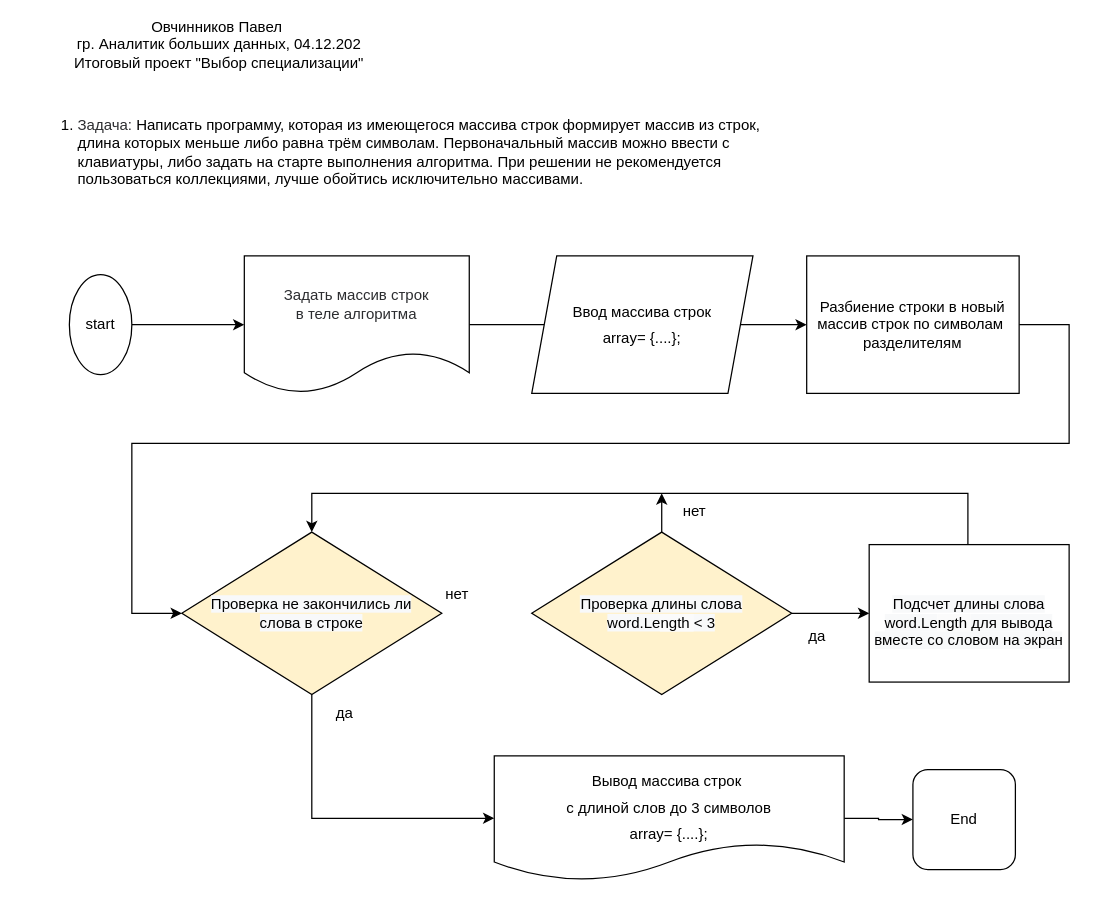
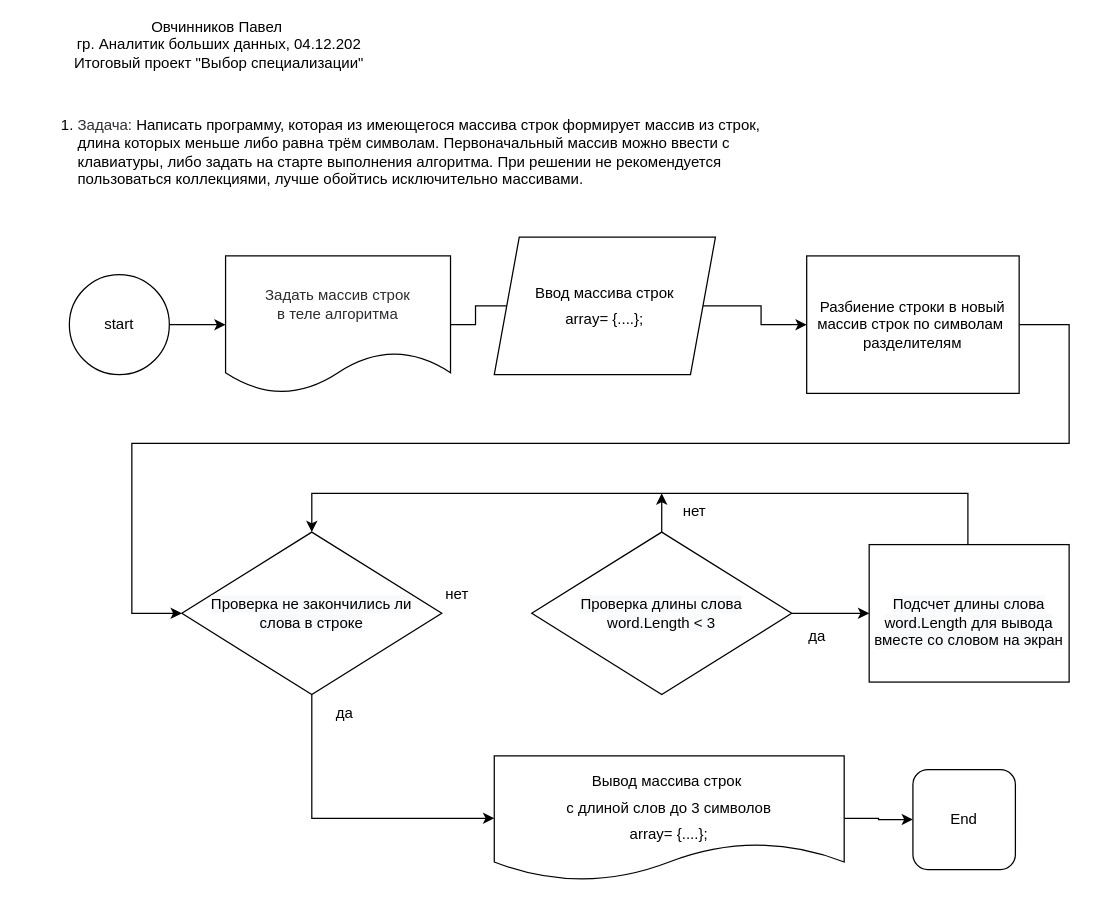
  <mxCell id="0" />
  <mxCell id="1" parent="0" />
  <mxCell id="2" value="&lt;ol style=&quot;box-sizing: border-box; margin-top: 0px; margin-bottom: 10px; orphans: 2; text-align: start; text-indent: 0px; widows: 2; background-color: rgb(255, 255, 255); text-decoration-thickness: initial; text-decoration-style: initial; text-decoration-color: initial;&quot;&gt;&lt;li style=&quot;box-sizing: border-box;&quot;&gt;&lt;span style=&quot;color: rgb(44, 45, 48);&quot;&gt;Задача:&amp;nbsp;&lt;/span&gt;Написать программу, которая из имеющегося массива строк формирует массив из строк, длина которых меньше либо равна трём символам. Первоначальный массив можно ввести с клавиатуры, либо задать на старте выполнения алгоритма. При решении не рекомендуется пользоваться коллекциями, лучше обойтись исключительно массивами.&lt;/li&gt;&lt;/ol&gt;" style="text;whiteSpace=wrap;html=1;fontSize=12;fontFamily=Helvetica;" parent="1" vertex="1"><mxGeometry x="20" y="86" width="605" height="75" as="geometry" /></mxCell>
  <mxCell id="3" value="" style="edgeStyle=orthogonalEdgeStyle;rounded=0;orthogonalLoop=1;jettySize=auto;html=1;fontFamily=Helvetica;fontSize=12;" parent="1" source="4" target="6" edge="1"><mxGeometry relative="1" as="geometry" /></mxCell>
- <mxCell id="4" value="start" style="ellipse;whiteSpace=wrap;html=1;" parent="1" vertex="1"><mxGeometry x="55" y="219" width="50" height="80" as="geometry" /></mxCell>
+ <mxCell id="4" value="start" style="ellipse;whiteSpace=wrap;html=1;" parent="1" vertex="1"><mxGeometry x="55" y="219" width="80" height="80" as="geometry" /></mxCell>
  <mxCell id="5" value="" style="edgeStyle=orthogonalEdgeStyle;rounded=0;orthogonalLoop=1;jettySize=auto;html=1;fontFamily=Helvetica;fontSize=12;endArrow=none;" parent="1" source="6" target="8" edge="1"><mxGeometry relative="1" as="geometry" /></mxCell>
- <mxCell id="6" value="&lt;span style=&quot;color: rgb(44, 45, 48); text-align: left; background-color: rgb(255, 255, 255);&quot;&gt;&lt;font style=&quot;font-size: 12px;&quot;&gt;Задать массив строк&lt;br&gt;в теле алгоритма&lt;/font&gt;&lt;br&gt;&lt;/span&gt;" style="shape=document;whiteSpace=wrap;html=1;boundedLbl=1;" parent="1" vertex="1"><mxGeometry x="195" y="204" width="180" height="110" as="geometry" /></mxCell>
+ <mxCell id="6" value="&lt;span style=&quot;color: rgb(44, 45, 48); text-align: left; background-color: rgb(255, 255, 255);&quot;&gt;&lt;font style=&quot;font-size: 12px;&quot;&gt;Задать массив строк&lt;br&gt;в теле алгоритма&lt;/font&gt;&lt;br&gt;&lt;/span&gt;" style="shape=document;whiteSpace=wrap;html=1;boundedLbl=1;" parent="1" vertex="1"><mxGeometry x="180" y="204" width="180" height="110" as="geometry" /></mxCell>
  <mxCell id="7" value="" style="edgeStyle=orthogonalEdgeStyle;rounded=0;orthogonalLoop=1;jettySize=auto;html=1;fontFamily=Helvetica;fontSize=12;entryX=0;entryY=0.5;entryDx=0;entryDy=0;" parent="1" source="8" target="21" edge="1"><mxGeometry relative="1" as="geometry"><mxPoint x="637" y="259" as="targetPoint" /></mxGeometry></mxCell>
- <mxCell id="8" value="&lt;font style=&quot;font-size: 12px;&quot;&gt;&lt;code style=&quot;line-height: 21px; text-align: left; font-family: var(--code-font-family)  !important; border-radius: 0px !important; background: none !important; border: 0px !important; inset: auto !important; float: none !important; height: auto !important; margin: 0px !important; outline: 0px !important; overflow: visible !important; padding: 0px !important; position: static !important; vertical-align: baseline !important; width: auto !important; box-sizing: content-box !important; min-height: auto !important;&quot; class=&quot;java plain&quot;&gt;Ввод массива строк&lt;br&gt;array= {....&lt;/code&gt;&lt;code style=&quot;line-height: 21px; text-align: left; font-family: var(--code-font-family)  !important; border-radius: 0px !important; background: none !important; border: 0px !important; inset: auto !important; float: none !important; height: auto !important; margin: 0px !important; outline: 0px !important; overflow: visible !important; padding: 0px !important; position: static !important; vertical-align: baseline !important; width: auto !important; box-sizing: content-box !important; min-height: auto !important;&quot; class=&quot;java plain&quot;&gt;};&lt;/code&gt;&lt;/font&gt;" style="shape=parallelogram;perimeter=parallelogramPerimeter;whiteSpace=wrap;html=1;fixedSize=1;" parent="1" vertex="1"><mxGeometry x="425" y="204" width="177" height="110" as="geometry" /></mxCell>
+ <mxCell id="8" value="&lt;font style=&quot;font-size: 12px;&quot;&gt;&lt;code style=&quot;line-height: 21px; text-align: left; font-family: var(--code-font-family)  !important; border-radius: 0px !important; background: none !important; border: 0px !important; inset: auto !important; float: none !important; height: auto !important; margin: 0px !important; outline: 0px !important; overflow: visible !important; padding: 0px !important; position: static !important; vertical-align: baseline !important; width: auto !important; box-sizing: content-box !important; min-height: auto !important;&quot; class=&quot;java plain&quot;&gt;Ввод массива строк&lt;br&gt;array= {....&lt;/code&gt;&lt;code style=&quot;line-height: 21px; text-align: left; font-family: var(--code-font-family)  !important; border-radius: 0px !important; background: none !important; border: 0px !important; inset: auto !important; float: none !important; height: auto !important; margin: 0px !important; outline: 0px !important; overflow: visible !important; padding: 0px !important; position: static !important; vertical-align: baseline !important; width: auto !important; box-sizing: content-box !important; min-height: auto !important;&quot; class=&quot;java plain&quot;&gt;};&lt;/code&gt;&lt;/font&gt;" style="shape=parallelogram;perimeter=parallelogramPerimeter;whiteSpace=wrap;html=1;fixedSize=1;" parent="1" vertex="1"><mxGeometry x="395" y="189" width="177" height="110" as="geometry" /></mxCell>
  <mxCell id="9" value="" style="edgeStyle=orthogonalEdgeStyle;rounded=0;orthogonalLoop=1;jettySize=auto;html=1;fontFamily=Helvetica;fontSize=12;exitX=1;exitY=0.5;exitDx=0;exitDy=0;entryX=0;entryY=0.5;entryDx=0;entryDy=0;" parent="1" source="21" target="17" edge="1"><mxGeometry relative="1" as="geometry"><Array as="points"><mxPoint x="855" y="259" /><mxPoint x="855" y="354" /><mxPoint x="105" y="354" /><mxPoint x="105" y="490" /></Array><mxPoint x="105" y="427" as="targetPoint" /><mxPoint x="822" y="259" as="sourcePoint" /></mxGeometry></mxCell>
  <mxCell id="10" value="" style="edgeStyle=orthogonalEdgeStyle;rounded=0;orthogonalLoop=1;jettySize=auto;html=1;fontFamily=Helvetica;fontSize=12;" parent="1" source="11" target="12" edge="1"><mxGeometry relative="1" as="geometry" /></mxCell>
  <mxCell id="11" value="&lt;font style=&quot;font-size: 12px;&quot;&gt;&lt;br&gt;&lt;code style=&quot;color: rgb(0, 0, 0); font-style: normal; font-variant-ligatures: normal; font-variant-caps: normal; font-weight: 400; letter-spacing: normal; orphans: 2; text-indent: 0px; text-transform: none; widows: 2; word-spacing: 0px; -webkit-text-stroke-width: 0px; text-decoration-thickness: initial; text-decoration-style: initial; text-decoration-color: initial; line-height: 21px; text-align: left; border: 0px !important; background: none !important; font-family: var(--code-font-family)  !important; border-radius: 0px !important; inset: auto !important; float: none !important; height: auto !important; margin: 0px !important; outline: 0px !important; overflow: visible !important; padding: 0px !important; position: static !important; vertical-align: baseline !important; width: auto !important; box-sizing: content-box !important; min-height: auto !important;&quot; class=&quot;java plain&quot;&gt;Вывод массива строк&amp;nbsp;&lt;br&gt;с длиной слов до 3 символов&lt;br style=&quot;border-color: var(--border-color);&quot;&gt;array= {....&lt;/code&gt;&lt;code style=&quot;color: rgb(0, 0, 0); font-style: normal; font-variant-ligatures: normal; font-variant-caps: normal; font-weight: 400; letter-spacing: normal; orphans: 2; text-indent: 0px; text-transform: none; widows: 2; word-spacing: 0px; -webkit-text-stroke-width: 0px; text-decoration-thickness: initial; text-decoration-style: initial; text-decoration-color: initial; line-height: 21px; text-align: left; border: 0px !important; background: none !important; font-family: var(--code-font-family)  !important; border-radius: 0px !important; inset: auto !important; float: none !important; height: auto !important; margin: 0px !important; outline: 0px !important; overflow: visible !important; padding: 0px !important; position: static !important; vertical-align: baseline !important; width: auto !important; box-sizing: content-box !important; min-height: auto !important;&quot; class=&quot;java plain&quot;&gt;};&lt;/code&gt;&lt;/font&gt;" style="shape=document;whiteSpace=wrap;html=1;boundedLbl=1;" parent="1" vertex="1"><mxGeometry x="395" y="604" width="280" height="100" as="geometry" /></mxCell>
  <mxCell id="12" value="End" style="whiteSpace=wrap;html=1;rounded=1;" parent="1" vertex="1"><mxGeometry x="730" y="615" width="82" height="80" as="geometry" /></mxCell>
  <mxCell id="13" value="" style="edgeStyle=orthogonalEdgeStyle;rounded=0;orthogonalLoop=1;jettySize=auto;html=1;fontFamily=Helvetica;fontSize=12;entryX=0;entryY=0.5;entryDx=0;entryDy=0;exitX=1;exitY=0.5;exitDx=0;exitDy=0;" parent="1" source="23" target="15" edge="1"><mxGeometry relative="1" as="geometry"><mxPoint x="645" y="490" as="sourcePoint" /></mxGeometry></mxCell>
  <mxCell id="14" value="" style="edgeStyle=orthogonalEdgeStyle;rounded=0;orthogonalLoop=1;jettySize=auto;html=1;fontFamily=Helvetica;fontSize=12;entryX=0.5;entryY=0;entryDx=0;entryDy=0;exitX=0.5;exitY=0;exitDx=0;exitDy=0;" parent="1" source="15" target="17" edge="1"><mxGeometry relative="1" as="geometry"><mxPoint x="1037" y="579" as="targetPoint" /><Array as="points"><mxPoint x="774" y="394" /><mxPoint x="249" y="394" /></Array></mxGeometry></mxCell>
  <mxCell id="15" value="&lt;br&gt;&lt;span style=&quot;color: rgb(0, 0, 0); font-family: Helvetica; font-size: 12px; font-style: normal; font-variant-ligatures: normal; font-variant-caps: normal; font-weight: 400; letter-spacing: normal; orphans: 2; text-align: center; text-indent: 0px; text-transform: none; widows: 2; word-spacing: 0px; -webkit-text-stroke-width: 0px; background-color: rgb(248, 249, 250); text-decoration-thickness: initial; text-decoration-style: initial; text-decoration-color: initial; float: none; display: inline !important;&quot;&gt;Подсчет длины слова&lt;/span&gt;&lt;br style=&quot;border-color: var(--border-color); color: rgb(0, 0, 0); font-family: Helvetica; font-size: 12px; font-style: normal; font-variant-ligatures: normal; font-variant-caps: normal; font-weight: 400; letter-spacing: normal; orphans: 2; text-align: center; text-indent: 0px; text-transform: none; widows: 2; word-spacing: 0px; -webkit-text-stroke-width: 0px; text-decoration-thickness: initial; text-decoration-style: initial; text-decoration-color: initial;&quot;&gt;&lt;span style=&quot;color: rgb(0, 0, 0); font-family: Helvetica; font-size: 12px; font-style: normal; font-variant-ligatures: normal; font-variant-caps: normal; font-weight: 400; letter-spacing: normal; orphans: 2; text-align: center; text-indent: 0px; text-transform: none; widows: 2; word-spacing: 0px; -webkit-text-stroke-width: 0px; background-color: rgb(248, 249, 250); text-decoration-thickness: initial; text-decoration-style: initial; text-decoration-color: initial; float: none; display: inline !important;&quot;&gt;word.Le&lt;/span&gt;&lt;span style=&quot;border-color: var(--border-color); color: rgb(0, 0, 0); font-family: Helvetica; font-size: 12px; font-style: normal; font-variant-ligatures: normal; font-variant-caps: normal; font-weight: 400; letter-spacing: normal; orphans: 2; text-align: center; text-indent: 0px; text-transform: none; widows: 2; word-spacing: 0px; -webkit-text-stroke-width: 0px; text-decoration-thickness: initial; text-decoration-style: initial; text-decoration-color: initial; background-color: rgb(251, 251, 251);&quot;&gt;ngth &lt;/span&gt;&lt;span style=&quot;border-color: var(--border-color); color: rgb(0, 0, 0); font-family: Helvetica; font-size: 12px; font-style: normal; font-variant-ligatures: normal; font-variant-caps: normal; font-weight: 400; letter-spacing: normal; orphans: 2; text-align: center; text-indent: 0px; text-transform: none; widows: 2; word-spacing: 0px; -webkit-text-stroke-width: 0px; text-decoration-thickness: initial; text-decoration-style: initial; text-decoration-color: initial; background-color: rgb(248, 249, 250);&quot;&gt;для вывода вместе со словом на экран&lt;/span&gt;" style="whiteSpace=wrap;html=1;" parent="1" vertex="1"><mxGeometry x="695" y="435" width="160" height="110" as="geometry" /></mxCell>
  <mxCell id="16" value="" style="edgeStyle=orthogonalEdgeStyle;rounded=0;orthogonalLoop=1;jettySize=auto;html=1;fontFamily=Helvetica;fontSize=12;entryX=0;entryY=0.5;entryDx=0;entryDy=0;exitX=0.5;exitY=1;exitDx=0;exitDy=0;" parent="1" source="17" target="11" edge="1"><mxGeometry relative="1" as="geometry"><mxPoint x="283.067" y="592.062" as="targetPoint" /><Array as="points"><mxPoint x="249" y="654" /></Array></mxGeometry></mxCell>
- <mxCell id="17" value="&lt;span style=&quot;color: rgb(0, 0, 0); font-family: Helvetica; font-size: 12px; font-style: normal; font-variant-ligatures: normal; font-variant-caps: normal; font-weight: 400; letter-spacing: normal; orphans: 2; text-align: center; text-indent: 0px; text-transform: none; widows: 2; word-spacing: 0px; -webkit-text-stroke-width: 0px; background-color: rgb(248, 249, 250); text-decoration-thickness: initial; text-decoration-style: initial; text-decoration-color: initial; float: none; display: inline !important;&quot;&gt;Проверка не закончились ли &lt;br&gt;слова в строке&lt;br&gt;&lt;/span&gt;" style="rhombus;whiteSpace=wrap;html=1;fillColor=#fff2cc;" parent="1" vertex="1"><mxGeometry x="145" y="425" width="208" height="130" as="geometry" /></mxCell>
+ <mxCell id="17" value="&lt;span style=&quot;color: rgb(0, 0, 0); font-family: Helvetica; font-size: 12px; font-style: normal; font-variant-ligatures: normal; font-variant-caps: normal; font-weight: 400; letter-spacing: normal; orphans: 2; text-align: center; text-indent: 0px; text-transform: none; widows: 2; word-spacing: 0px; -webkit-text-stroke-width: 0px; background-color: rgb(248, 249, 250); text-decoration-thickness: initial; text-decoration-style: initial; text-decoration-color: initial; float: none; display: inline !important;&quot;&gt;Проверка не закончились ли &lt;br&gt;слова в строке&lt;br&gt;&lt;/span&gt;" style="rhombus;whiteSpace=wrap;html=1;" parent="1" vertex="1"><mxGeometry x="145" y="425" width="208" height="130" as="geometry" /></mxCell>
  <mxCell id="18" value="да" style="text;html=1;align=center;verticalAlign=middle;resizable=0;points=[];autosize=1;strokeColor=none;fillColor=none;fontSize=12;fontFamily=Helvetica;" parent="1" vertex="1"><mxGeometry x="255" y="555" width="40" height="30" as="geometry" /></mxCell>
  <mxCell id="19" value="нет" style="text;html=1;align=center;verticalAlign=middle;resizable=0;points=[];autosize=1;strokeColor=none;fillColor=none;fontSize=12;fontFamily=Helvetica;" parent="1" vertex="1"><mxGeometry x="345" y="460" width="40" height="30" as="geometry" /></mxCell>
  <mxCell id="20" value="Овчинников Павел&amp;nbsp;&lt;br&gt;гр. Аналитик больших данных, 04.12.202&lt;br&gt;Итоговый проект &quot;Выбор специализации&quot;" style="text;html=1;strokeColor=none;fillColor=none;align=center;verticalAlign=middle;whiteSpace=wrap;rounded=0;" parent="1" vertex="1"><mxGeometry x="55" y="20" width="240" height="30" as="geometry" /></mxCell>
  <mxCell id="21" value="&lt;font style=&quot;font-size: 12px;&quot;&gt;Разбиение строки в новый массив строк по символам&amp;nbsp; разделителям&lt;/font&gt;" style="whiteSpace=wrap;html=1;" parent="1" vertex="1"><mxGeometry x="645" y="204" width="170" height="110" as="geometry" /></mxCell>
  <mxCell id="22" value="" style="edgeStyle=orthogonalEdgeStyle;rounded=0;orthogonalLoop=1;jettySize=auto;html=1;fontFamily=Helvetica;fontSize=14;" edge="1" parent="1" source="23"><mxGeometry relative="1" as="geometry"><mxPoint x="529" y="394" as="targetPoint" /></mxGeometry></mxCell>
- <mxCell id="23" value="&lt;span style=&quot;color: rgb(0, 0, 0); font-family: Helvetica; font-size: 12px; font-style: normal; font-variant-ligatures: normal; font-variant-caps: normal; font-weight: 400; letter-spacing: normal; orphans: 2; text-align: center; text-indent: 0px; text-transform: none; widows: 2; word-spacing: 0px; -webkit-text-stroke-width: 0px; background-color: rgb(248, 249, 250); text-decoration-thickness: initial; text-decoration-style: initial; text-decoration-color: initial; float: none; display: inline !important;&quot;&gt;Проверка длины слова &lt;br&gt;word.Le&lt;span style=&quot;background-color: rgb(251, 251, 251);&quot;&gt;ngth&amp;nbsp;&lt;/span&gt;&amp;lt; 3&lt;/span&gt;" style="rhombus;whiteSpace=wrap;html=1;fillColor=#fff2cc;" vertex="1" parent="1"><mxGeometry x="425" y="425" width="208" height="130" as="geometry" /></mxCell>
+ <mxCell id="23" value="&lt;span style=&quot;color: rgb(0, 0, 0); font-family: Helvetica; font-size: 12px; font-style: normal; font-variant-ligatures: normal; font-variant-caps: normal; font-weight: 400; letter-spacing: normal; orphans: 2; text-align: center; text-indent: 0px; text-transform: none; widows: 2; word-spacing: 0px; -webkit-text-stroke-width: 0px; background-color: rgb(248, 249, 250); text-decoration-thickness: initial; text-decoration-style: initial; text-decoration-color: initial; float: none; display: inline !important;&quot;&gt;Проверка длины слова &lt;br&gt;word.Le&lt;span style=&quot;background-color: rgb(251, 251, 251);&quot;&gt;ngth&amp;nbsp;&lt;/span&gt;&amp;lt; 3&lt;/span&gt;" style="rhombus;whiteSpace=wrap;html=1;" vertex="1" parent="1"><mxGeometry x="425" y="425" width="208" height="130" as="geometry" /></mxCell>
  <mxCell id="24" value="нет" style="text;html=1;align=center;verticalAlign=middle;resizable=0;points=[];autosize=1;strokeColor=none;fillColor=none;fontSize=12;fontFamily=Helvetica;" vertex="1" parent="1"><mxGeometry x="535" y="394" width="40" height="30" as="geometry" /></mxCell>
  <mxCell id="25" value="да" style="text;html=1;align=center;verticalAlign=middle;resizable=0;points=[];autosize=1;strokeColor=none;fillColor=none;fontSize=12;fontFamily=Helvetica;" vertex="1" parent="1"><mxGeometry x="633" y="494" width="40" height="30" as="geometry" /></mxCell>
